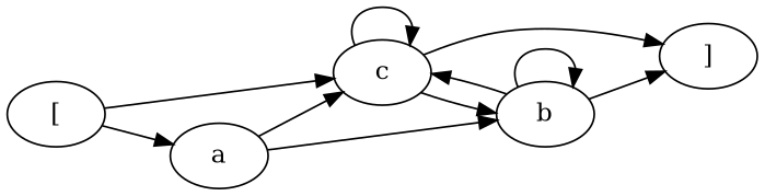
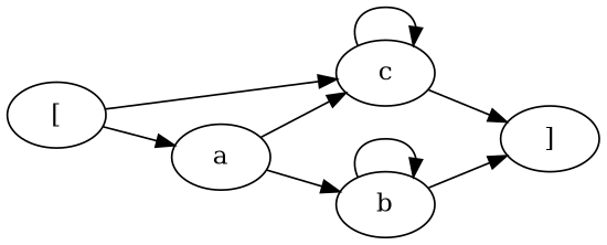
  digraph {
    rankdir=LR
    n1 [label="["]
    n2 [label=a]
    n3 [label=c]
    n4 [label=b]
    n5 [label="]"]
    n1 -> n2
    n1 -> n3
    n2 -> n3
    n2 -> n4
    n3 -> n3
-   n3 -> n4
    n3 -> n5
-   n4 -> n3
    n4 -> n4
    n4 -> n5
  }
